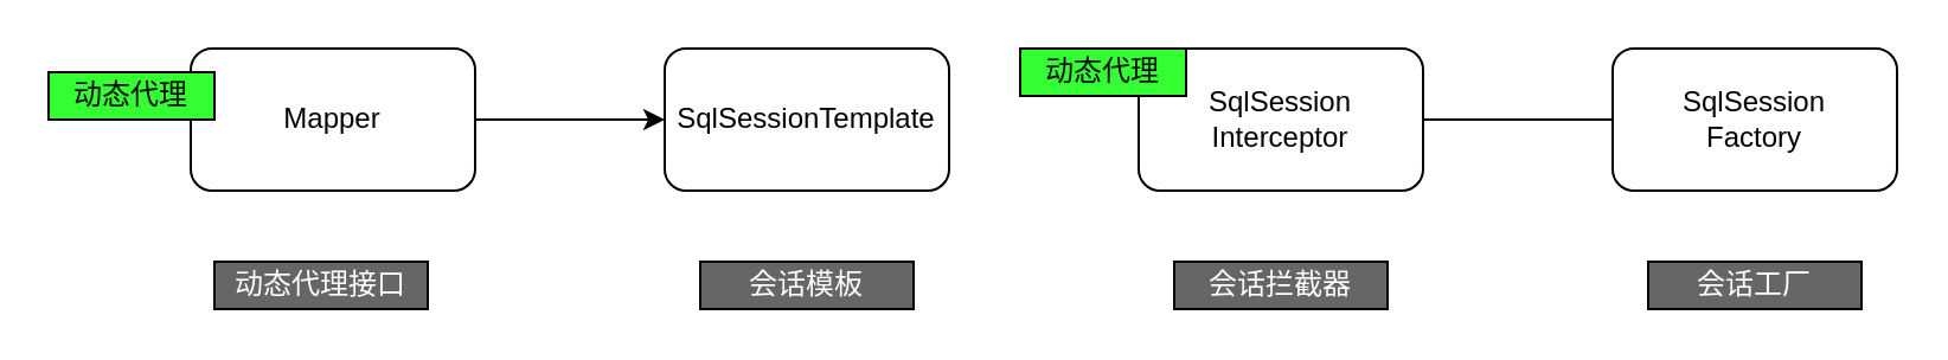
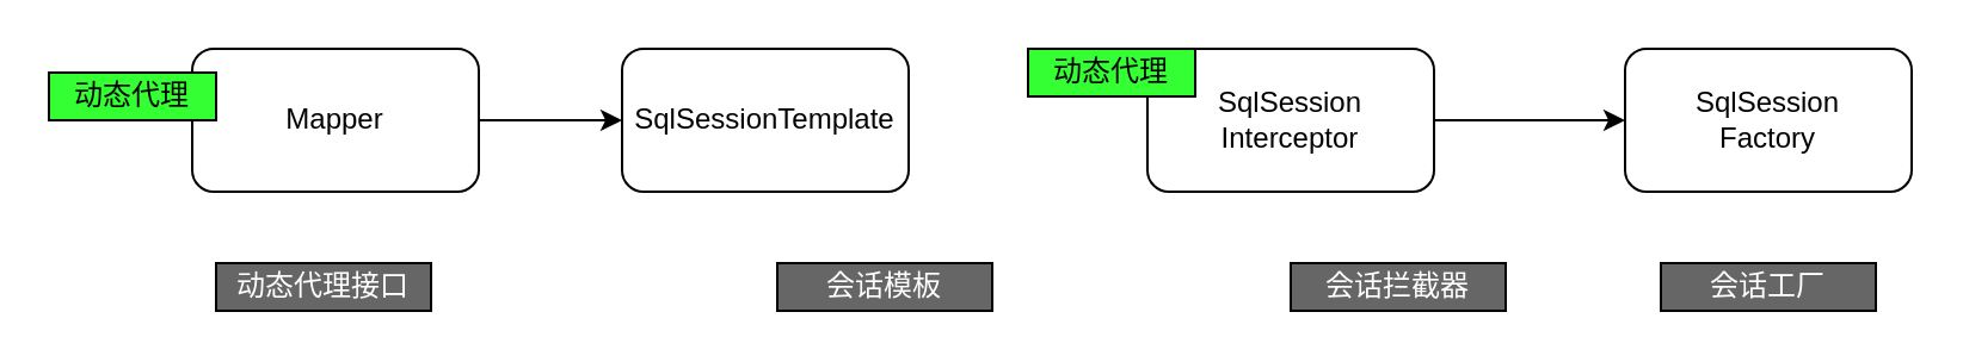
  <mxCell id="0" />
  <mxCell id="1" parent="0" />
  <mxCell id="2" value="" style="edgeStyle=orthogonalEdgeStyle;rounded=0;orthogonalLoop=1;jettySize=auto;html=1;" edge="1" parent="1" source="3" target="4"><mxGeometry relative="1" as="geometry" /></mxCell>
  <mxCell id="3" value="Mapper" style="rounded=1;whiteSpace=wrap;html=1;" vertex="1" parent="1"><mxGeometry x="80" y="20" width="120" height="60" as="geometry" /></mxCell>
- <mxCell id="4" value="SqlSessionTemplate" style="rounded=1;whiteSpace=wrap;html=1;" vertex="1" parent="1"><mxGeometry x="280" y="20" width="120" height="60" as="geometry" /></mxCell>
- <mxCell id="5" value="" style="edgeStyle=orthogonalEdgeStyle;rounded=0;orthogonalLoop=1;jettySize=auto;html=1;endArrow=none;" edge="1" parent="1" source="6" target="7"><mxGeometry relative="1" as="geometry" /></mxCell>
+ <mxCell id="4" value="SqlSessionTemplate" style="rounded=1;whiteSpace=wrap;html=1;" vertex="1" parent="1"><mxGeometry x="260" y="20" width="120" height="60" as="geometry" /></mxCell>
+ <mxCell id="5" value="" style="edgeStyle=orthogonalEdgeStyle;rounded=0;orthogonalLoop=1;jettySize=auto;html=1;" edge="1" parent="1" source="6" target="7"><mxGeometry relative="1" as="geometry" /></mxCell>
  <mxCell id="6" value="SqlSession&lt;br&gt;Interceptor" style="whiteSpace=wrap;html=1;rounded=1;" vertex="1" parent="1"><mxGeometry x="480" y="20" width="120" height="60" as="geometry" /></mxCell>
  <mxCell id="7" value="SqlSession&lt;br&gt;Factory" style="whiteSpace=wrap;html=1;rounded=1;" vertex="1" parent="1"><mxGeometry x="680" y="20" width="120" height="60" as="geometry" /></mxCell>
  <mxCell id="8" value="动态代理接口" style="rounded=0;whiteSpace=wrap;html=1;fontColor=#FFFFFF;fillColor=#666666;" vertex="1" parent="1"><mxGeometry x="90" y="110" width="90" height="20" as="geometry" /></mxCell>
- <mxCell id="9" value="会话模板" style="rounded=0;whiteSpace=wrap;html=1;fontColor=#FFFFFF;fillColor=#666666;" vertex="1" parent="1"><mxGeometry x="295" y="110" width="90" height="20" as="geometry" /></mxCell>
- <mxCell id="10" value="会话拦截器" style="rounded=0;whiteSpace=wrap;html=1;fontColor=#FFFFFF;fillColor=#666666;" vertex="1" parent="1"><mxGeometry x="495" y="110" width="90" height="20" as="geometry" /></mxCell>
+ <mxCell id="9" value="会话模板" style="rounded=0;whiteSpace=wrap;html=1;fontColor=#FFFFFF;fillColor=#666666;" vertex="1" parent="1"><mxGeometry x="325" y="110" width="90" height="20" as="geometry" /></mxCell>
+ <mxCell id="10" value="会话拦截器" style="rounded=0;whiteSpace=wrap;html=1;fontColor=#FFFFFF;fillColor=#666666;" vertex="1" parent="1"><mxGeometry x="540" y="110" width="90" height="20" as="geometry" /></mxCell>
  <mxCell id="11" value="会话工厂" style="rounded=0;whiteSpace=wrap;html=1;fontColor=#FFFFFF;fillColor=#666666;" vertex="1" parent="1"><mxGeometry x="695" y="110" width="90" height="20" as="geometry" /></mxCell>
  <mxCell id="12" value="动态代理" style="rounded=0;whiteSpace=wrap;html=1;fillColor=#33FF33;" vertex="1" parent="1"><mxGeometry x="20" y="30" width="70" height="20" as="geometry" /></mxCell>
  <mxCell id="13" value="动态代理" style="rounded=0;whiteSpace=wrap;html=1;fillColor=#33FF33;" vertex="1" parent="1"><mxGeometry x="430" y="20" width="70" height="20" as="geometry" /></mxCell>
